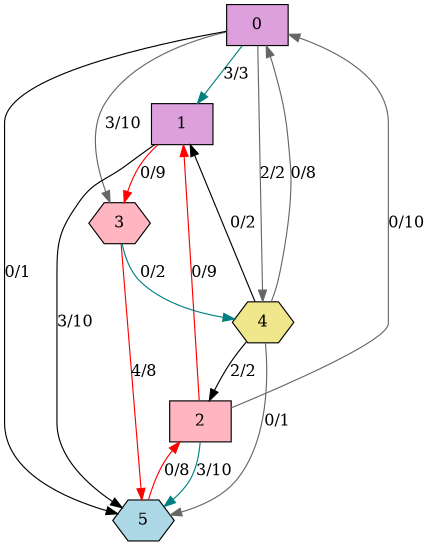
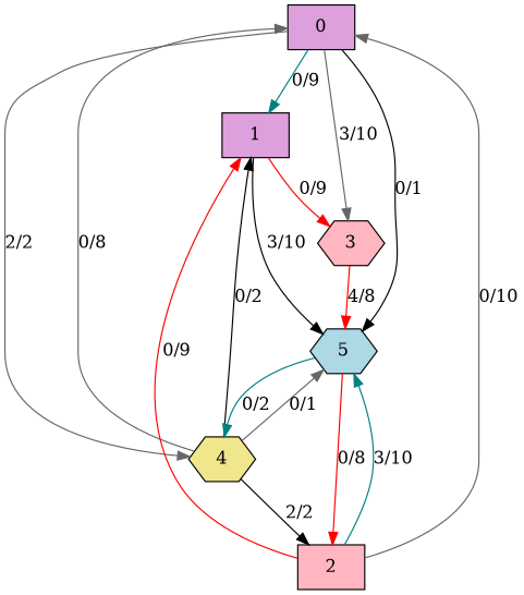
  digraph {
    node [fillcolor=plum shape=box style=filled]
    edge [color=gray40]
    0
    1
    3 [fillcolor=lightpink shape=hexagon]
    4 [fillcolor=khaki shape=hexagon]
    5 [fillcolor=lightblue shape=hexagon]
    2 [fillcolor=lightpink]
-   0 -> 1 [color=teal label="3/3"]
+   0 -> 1 [color=teal label="0/9"]
    0 -> 3 [label="3/10"]
    0 -> 4 [label="2/2"]
    0 -> 5 [color=black label="0/1"]
    1 -> 3 [color=red label="0/9"]
    1 -> 5 [color=black label="3/10"]
    3 -> 5 [color=red label="4/8"]
    4 -> 0 [label="0/8"]
    4 -> 1 [color=black label="0/2"]
    4 -> 5 [label="0/1"]
    4 -> 2 [color=black label="2/2"]
-   3 -> 4 [color=teal label="0/2"]
+   5 -> 4 [color=teal label="0/2"]
    5 -> 2 [color=red label="0/8"]
    2 -> 0 [label="0/10"]
    2 -> 1 [color=red label="0/9"]
    2 -> 5 [color=teal label="3/10"]
  }
